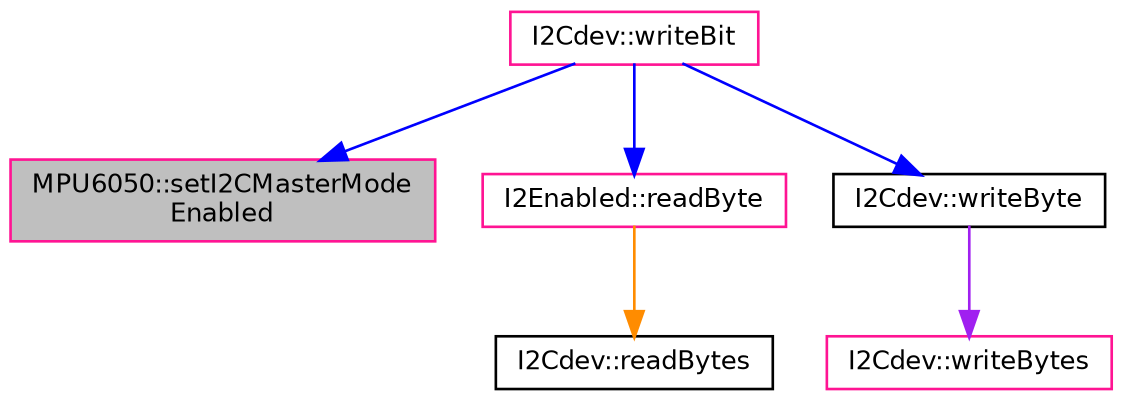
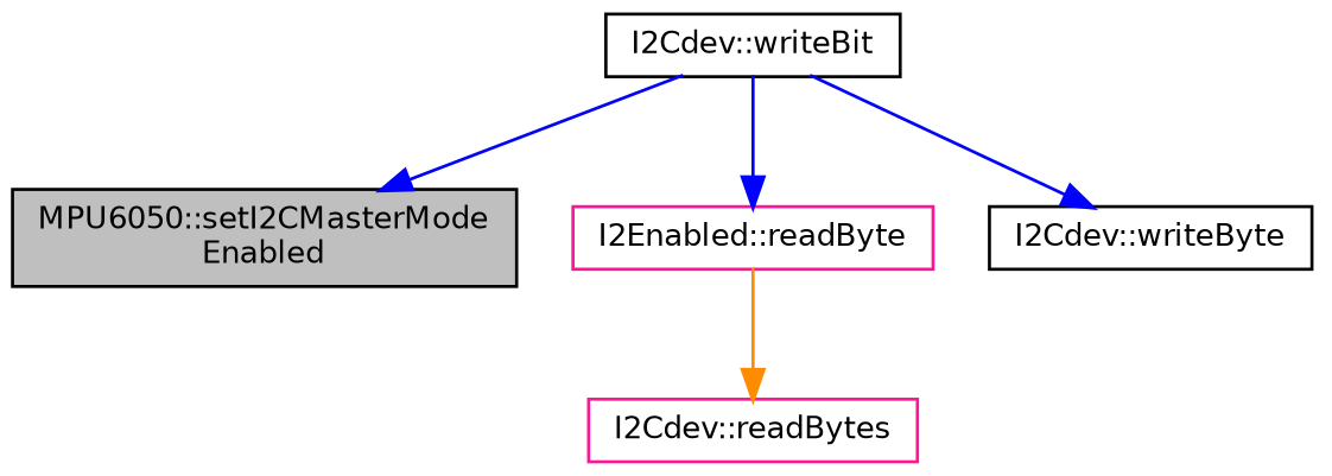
  digraph {
    rankdir=TB
    node [color=black fillcolor=white fontname=Helvetica fontsize=10 shape=record style=filled]
    edge [color=blue fontname=Helvetica fontsize=10 labelfontname=Helvetica labelfontsize=10 style=solid]
-   n1 [color=deeppink fillcolor=grey75 fontcolor=black height=0.2 label="MPU6050::setI2CMasterMode\lEnabled" width=0.4]
-   n2 [color=deeppink height=0.2 label="I2Cdev::writeBit" width=0.4]
+   n1 [fillcolor=grey75 fontcolor=black height=0.2 label="MPU6050::setI2CMasterMode\lEnabled" width=0.4]
+   n2 [height=0.2 label="I2Cdev::writeBit" width=0.4]
    n3 [color=deeppink height=0.2 label="I2Enabled::readByte" width=0.4]
    n4 [height=0.2 label="I2Cdev::writeByte" width=0.4]
-   n5 [height=0.2 label="I2Cdev::readBytes" width=0.4]
-   n6 [color=deeppink height=0.2 label="I2Cdev::writeBytes" width=0.4]
+   n5 [color=deeppink height=0.2 label="I2Cdev::readBytes" width=0.4]
    n2 -> n1
    n2 -> n3
    n2 -> n4
    n3 -> n5 [color=darkorange]
-   n4 -> n6 [color=purple]
  }
